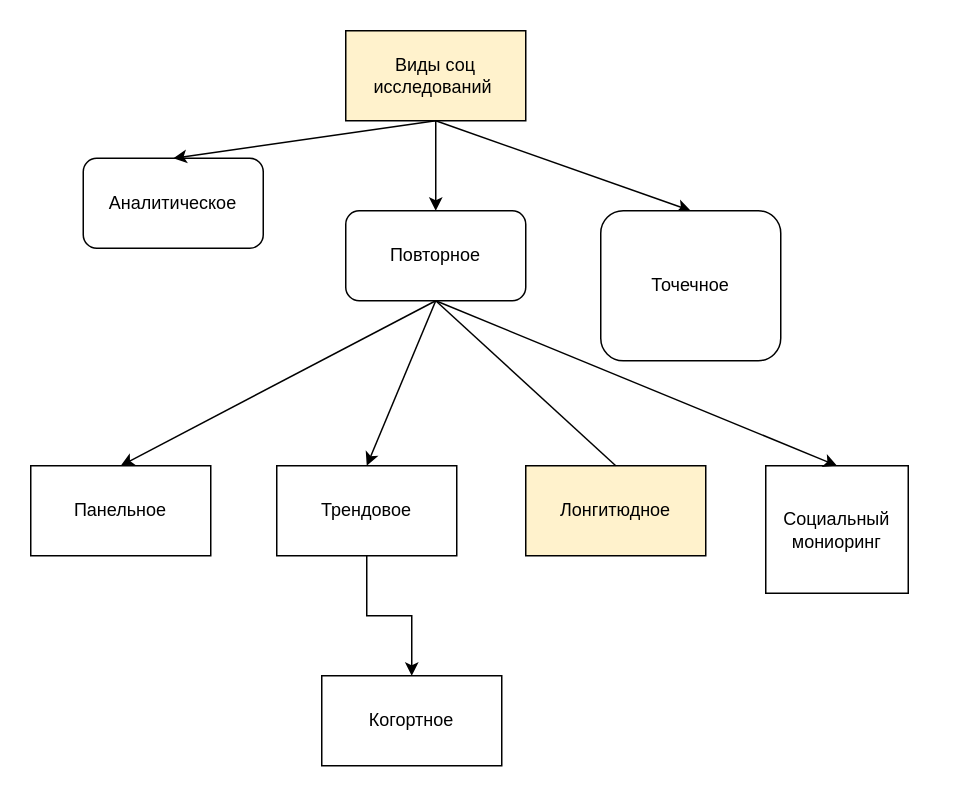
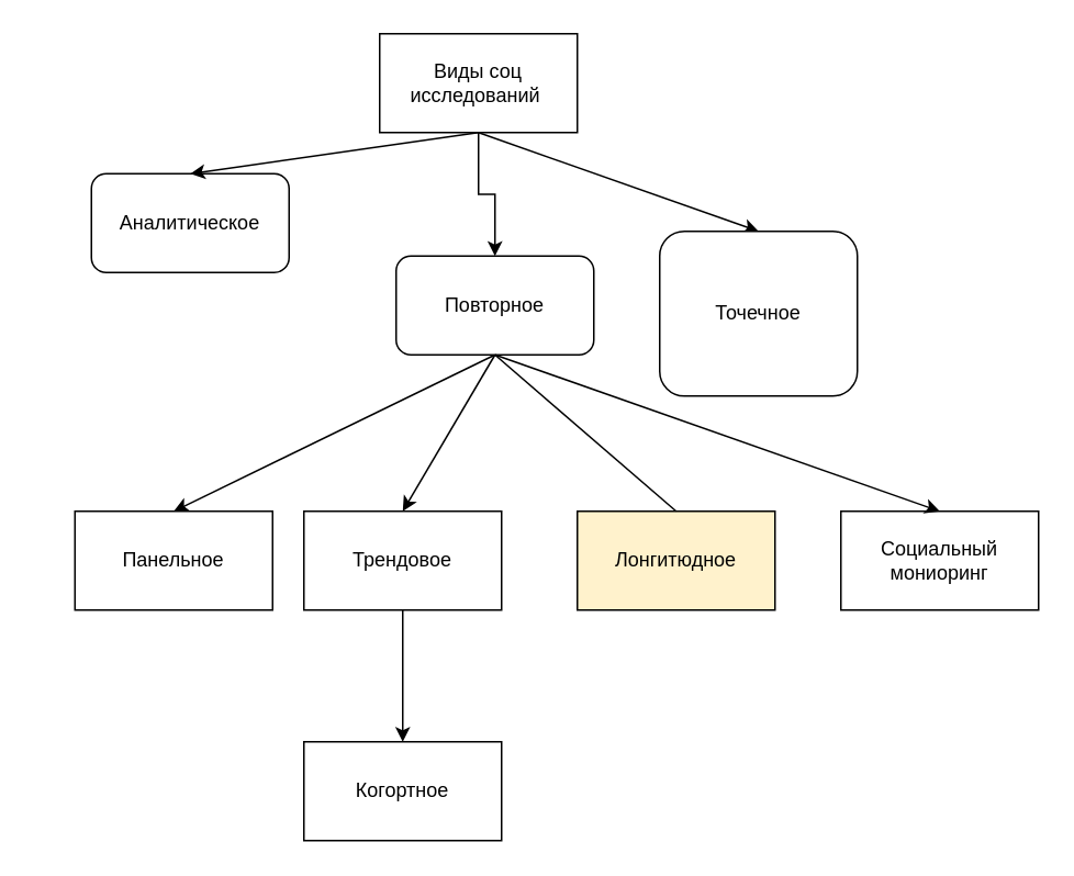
  <mxCell id="0" />
  <mxCell id="1" parent="0" />
  <mxCell id="2" style="edgeStyle=orthogonalEdgeStyle;rounded=0;orthogonalLoop=1;jettySize=auto;html=1;entryX=0.5;entryY=0;entryDx=0;entryDy=0;" edge="1" parent="1" source="4" target="7"><mxGeometry relative="1" as="geometry" /></mxCell>
  <mxCell id="3" style="rounded=0;orthogonalLoop=1;jettySize=auto;html=1;entryX=0.5;entryY=0;entryDx=0;entryDy=0;" edge="1" parent="1" target="8"><mxGeometry relative="1" as="geometry"><mxPoint x="290" y="80" as="sourcePoint" /></mxGeometry></mxCell>
- <mxCell id="4" value="Виды соц исследований&amp;nbsp;" style="rounded=0;whiteSpace=wrap;html=1;fillColor=#fff2cc;" vertex="1" parent="1"><mxGeometry x="230" y="20" width="120" height="60" as="geometry" /></mxCell>
+ <mxCell id="4" value="Виды соц исследований&amp;nbsp;" style="rounded=0;whiteSpace=wrap;html=1;" vertex="1" parent="1"><mxGeometry x="230" y="20" width="120" height="60" as="geometry" /></mxCell>
  <mxCell id="5" value="Аналитическое" style="rounded=1;whiteSpace=wrap;html=1;" vertex="1" parent="1"><mxGeometry x="55" y="105" width="120" height="60" as="geometry" /></mxCell>
  <mxCell id="6" style="rounded=0;orthogonalLoop=1;jettySize=auto;html=1;entryX=0.5;entryY=0;entryDx=0;entryDy=0;exitX=0.5;exitY=1;exitDx=0;exitDy=0;" edge="1" parent="1" source="7" target="10"><mxGeometry relative="1" as="geometry" /></mxCell>
- <mxCell id="7" value="Повторное" style="rounded=1;whiteSpace=wrap;html=1;" vertex="1" parent="1"><mxGeometry x="230" y="140" width="120" height="60" as="geometry" /></mxCell>
+ <mxCell id="7" value="Повторное" style="rounded=1;whiteSpace=wrap;html=1;" vertex="1" parent="1"><mxGeometry x="240" y="155" width="120" height="60" as="geometry" /></mxCell>
  <mxCell id="8" value="Точечное" style="rounded=1;whiteSpace=wrap;html=1;" vertex="1" parent="1"><mxGeometry x="400" y="140" width="120" height="100" as="geometry" /></mxCell>
  <mxCell id="9" value="" style="endArrow=classic;html=1;rounded=0;exitX=0.5;exitY=1;exitDx=0;exitDy=0;entryX=0.5;entryY=0;entryDx=0;entryDy=0;" edge="1" parent="1" source="4" target="5"><mxGeometry width="50" height="50" relative="1" as="geometry"><mxPoint x="80" y="100" as="sourcePoint" /><mxPoint x="130" y="50" as="targetPoint" /></mxGeometry></mxCell>
- <mxCell id="10" value="Панельное" style="rounded=0;whiteSpace=wrap;html=1;" vertex="1" parent="1"><mxGeometry x="20" y="310" width="120" height="60" as="geometry" /></mxCell>
+ <mxCell id="10" value="Панельное" style="rounded=0;whiteSpace=wrap;html=1;" vertex="1" parent="1"><mxGeometry x="45" y="310" width="120" height="60" as="geometry" /></mxCell>
  <mxCell id="11" style="rounded=0;orthogonalLoop=1;jettySize=auto;html=1;entryX=0.5;entryY=0;entryDx=0;entryDy=0;exitX=0.5;exitY=1;exitDx=0;exitDy=0;" edge="1" target="13" parent="1" source="7"><mxGeometry relative="1" as="geometry"><mxPoint x="340" y="200" as="sourcePoint" /></mxGeometry></mxCell>
  <mxCell id="12" value="" style="edgeStyle=orthogonalEdgeStyle;rounded=0;orthogonalLoop=1;jettySize=auto;html=1;" edge="1" parent="1" source="13" target="14"><mxGeometry relative="1" as="geometry" /></mxCell>
  <mxCell id="13" value="Трендовое" style="rounded=0;whiteSpace=wrap;html=1;" vertex="1" parent="1"><mxGeometry x="184" y="310" width="120" height="60" as="geometry" /></mxCell>
- <mxCell id="14" value="Когортное" style="whiteSpace=wrap;html=1;rounded=0;" vertex="1" parent="1"><mxGeometry x="214" y="450" width="120" height="60" as="geometry" /></mxCell>
+ <mxCell id="14" value="Когортное" style="whiteSpace=wrap;html=1;rounded=0;" vertex="1" parent="1"><mxGeometry x="184" y="450" width="120" height="60" as="geometry" /></mxCell>
  <mxCell id="15" value="Лонгитюдное" style="rounded=0;whiteSpace=wrap;html=1;fillColor=#fff2cc;" vertex="1" parent="1"><mxGeometry x="350" y="310" width="120" height="60" as="geometry" /></mxCell>
- <mxCell id="16" value="Социальный мониоринг" style="rounded=0;whiteSpace=wrap;html=1;" vertex="1" parent="1"><mxGeometry x="510" y="310" width="95" height="85" as="geometry" /></mxCell>
+ <mxCell id="16" value="Социальный мониоринг" style="rounded=0;whiteSpace=wrap;html=1;" vertex="1" parent="1"><mxGeometry x="510" y="310" width="120" height="60" as="geometry" /></mxCell>
  <mxCell id="17" value="" style="endArrow=none;html=1;rounded=0;exitX=0.5;exitY=1;exitDx=0;exitDy=0;entryX=0.5;entryY=0;entryDx=0;entryDy=0;" edge="1" parent="1" source="7" target="15"><mxGeometry width="50" height="50" relative="1" as="geometry"><mxPoint x="500" y="260" as="sourcePoint" /><mxPoint x="550" y="210" as="targetPoint" /></mxGeometry></mxCell>
  <mxCell id="18" value="" style="endArrow=classic;html=1;rounded=0;exitX=0.5;exitY=1;exitDx=0;exitDy=0;entryX=0.5;entryY=0;entryDx=0;entryDy=0;" edge="1" parent="1" source="7" target="16"><mxGeometry width="50" height="50" relative="1" as="geometry"><mxPoint x="470" y="270" as="sourcePoint" /><mxPoint x="520" y="220" as="targetPoint" /></mxGeometry></mxCell>
